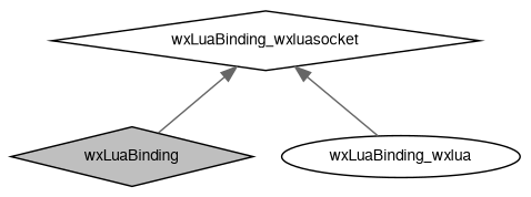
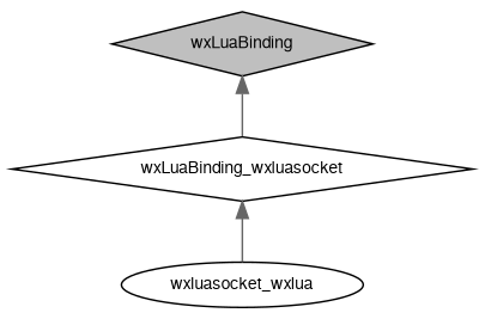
  digraph {
    node [color=black fillcolor=white fontname=FreeSans fontsize=10 shape=diamond style=filled]
    edge [color=gray40 dir=back fontname=FreeSans fontsize=10 labelfontname=FreeSans labelfontsize=10 style=solid]
    n1 [fillcolor=grey75 fontcolor=black height=0.2 label=wxLuaBinding width=0.4]
    n2 [height=0.2 label=wxLuaBinding_wxluasocket width=0.4]
-   n3 [height=0.2 label=wxLuaBinding_wxlua shape=ellipse width=0.4]
-   n2 -> n1
+   n3 [height=0.2 label=wxluasocket_wxlua shape=ellipse width=0.4]
+   n1 -> n2
    n2 -> n3
  }
